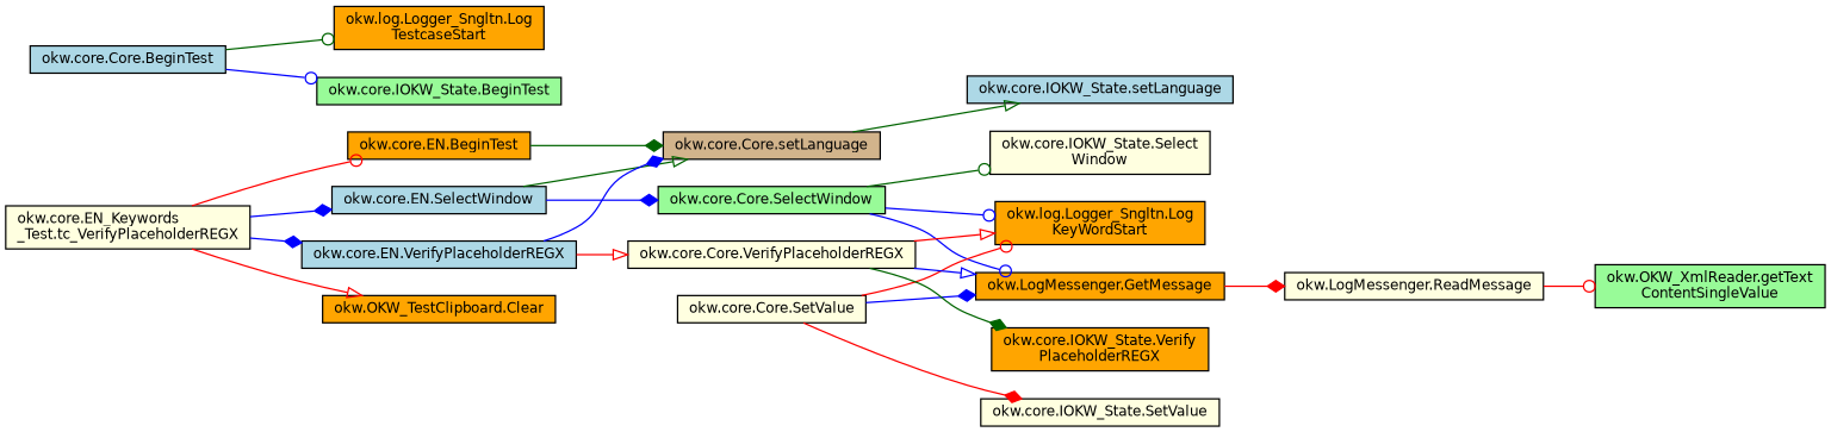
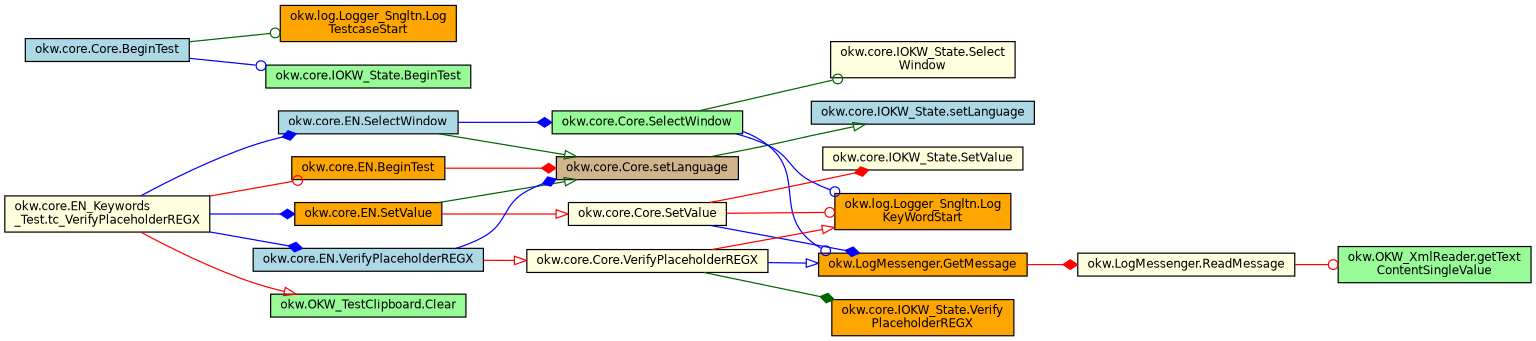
  digraph {
    fontname="DejaVu Sans"
    rankdir=LR
    node [color=black fillcolor=lightyellow fontname="DejaVu Sans" fontsize=10 shape=record style=filled]
    edge [arrowhead=diamond color=blue fontname="DejaVu Sans" fontsize=10 labelfontname=Helvetica labelfontsize=10 style=solid]
    n1 [fontcolor=black height=0.2 label="okw.core.EN_Keywords\l_Test.tc_VerifyPlaceholderREGX" width=0.4]
    n2 [fillcolor=orange height=0.2 label="okw.core.EN.BeginTest" width=0.4]
    n3 [fillcolor=lightblue height=0.2 label="okw.core.EN.SelectWindow" width=0.4]
-   n5 [fillcolor=orange height=0.2 label="okw.OKW_TestClipboard.Clear" width=0.4]
+   n4 [fillcolor=orange height=0.2 label="okw.core.EN.SetValue" width=0.4]
+   n5 [fillcolor=palegreen height=0.2 label="okw.OKW_TestClipboard.Clear" width=0.4]
    n6 [fillcolor=lightblue height=0.2 label="okw.core.EN.VerifyPlaceholderREGX" width=0.4]
    n7 [fillcolor=tan height=0.2 label="okw.core.Core.setLanguage" width=0.4]
    n8 [fillcolor=palegreen height=0.2 label="okw.core.Core.SelectWindow" width=0.4]
    n9 [height=0.2 label="okw.core.Core.SetValue" width=0.4]
    n10 [height=0.2 label="okw.core.Core.VerifyPlaceholderREGX" width=0.4]
    n11 [fillcolor=lightblue height=0.2 label="okw.core.IOKW_State.setLanguage" width=0.4]
    n12 [fillcolor=lightblue height=0.2 label="okw.core.Core.BeginTest" width=0.4]
    n13 [fillcolor=orange height=0.2 label="okw.log.Logger_Sngltn.Log\lTestcaseStart" width=0.4]
    n14 [fillcolor=palegreen height=0.2 label="okw.core.IOKW_State.BeginTest" width=0.4]
    n15 [fillcolor=orange height=0.2 label="okw.log.Logger_Sngltn.Log\lKeyWordStart" width=0.4]
    n16 [fillcolor=orange height=0.2 label="okw.LogMessenger.GetMessage" width=0.4]
    n17 [height=0.2 label="okw.core.IOKW_State.Select\lWindow" width=0.4]
    n18 [height=0.2 label="okw.LogMessenger.ReadMessage" width=0.4]
    n19 [fillcolor=palegreen height=0.2 label="okw.OKW_XmlReader.getText\lContentSingleValue" width=0.4]
    n20 [height=0.2 label="okw.core.IOKW_State.SetValue" width=0.4]
    n21 [fillcolor=orange height=0.2 label="okw.core.IOKW_State.Verify\lPlaceholderREGX" width=0.4]
    n1 -> n2 [arrowhead=odot color=red]
    n1 -> n3
+   n1 -> n4
    n1 -> n5 [arrowhead=onormal color=red]
    n1 -> n6
-   n2 -> n7 [color=darkgreen]
+   n2 -> n7 [color=red]
    n3 -> n7 [arrowhead=onormal color=darkgreen]
    n3 -> n8
+   n4 -> n7 [arrowhead=onormal color=darkgreen]
+   n4 -> n9 [arrowhead=onormal color=red]
    n6 -> n7
    n6 -> n10 [arrowhead=onormal color=red]
    n7 -> n11 [arrowhead=onormal color=darkgreen]
    n8 -> n15 [arrowhead=odot]
    n8 -> n16 [arrowhead=odot]
    n8 -> n17 [arrowhead=odot color=darkgreen]
    n9 -> n15 [arrowhead=odot color=red]
    n9 -> n16
    n9 -> n20 [color=red]
    n10 -> n15 [arrowhead=onormal color=red]
    n10 -> n16 [arrowhead=onormal]
    n10 -> n21 [color=darkgreen]
    n12 -> n13 [arrowhead=odot color=darkgreen]
    n12 -> n14 [arrowhead=odot]
    n16 -> n18 [color=red]
    n18 -> n19 [arrowhead=odot color=red]
  }
